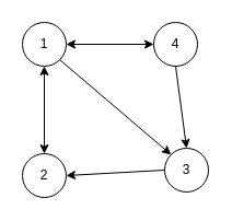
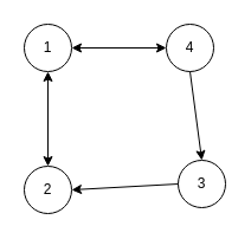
  <mxCell id="0" />
  <mxCell id="1" parent="0" />
  <mxCell id="2" value="1" style="ellipse;whiteSpace=wrap;html=1;aspect=fixed;" vertex="1" parent="1"><mxGeometry x="20" y="20" width="40" height="40" as="geometry" /></mxCell>
  <mxCell id="3" value="4" style="ellipse;whiteSpace=wrap;html=1;aspect=fixed;" vertex="1" parent="1"><mxGeometry x="140" y="20" width="40" height="40" as="geometry" /></mxCell>
  <mxCell id="4" value="3" style="ellipse;whiteSpace=wrap;html=1;aspect=fixed;" vertex="1" parent="1"><mxGeometry x="150" y="135" width="40" height="40" as="geometry" /></mxCell>
  <mxCell id="5" value="2" style="ellipse;whiteSpace=wrap;html=1;aspect=fixed;" vertex="1" parent="1"><mxGeometry x="20" y="140" width="40" height="40" as="geometry" /></mxCell>
  <mxCell id="6" value="" style="endArrow=classic;startArrow=classic;html=1;rounded=0;exitX=1;exitY=0.5;exitDx=0;exitDy=0;entryX=0;entryY=0.5;entryDx=0;entryDy=0;" edge="1" parent="1" source="2" target="3"><mxGeometry width="50" height="50" relative="1" as="geometry"><mxPoint x="290" y="230" as="sourcePoint" /><mxPoint x="340" y="180" as="targetPoint" /></mxGeometry></mxCell>
  <mxCell id="7" value="" style="endArrow=classic;startArrow=classic;html=1;rounded=0;exitX=0.5;exitY=1;exitDx=0;exitDy=0;entryX=0.5;entryY=0;entryDx=0;entryDy=0;" edge="1" parent="1" source="2" target="5"><mxGeometry width="50" height="50" relative="1" as="geometry"><mxPoint x="70" y="50" as="sourcePoint" /><mxPoint x="150" y="50" as="targetPoint" /></mxGeometry></mxCell>
- <mxCell id="8" value="" style="endArrow=classic;html=1;rounded=0;exitX=1;exitY=1;exitDx=0;exitDy=0;entryX=0;entryY=0;entryDx=0;entryDy=0;" edge="1" parent="1" source="2" target="4"><mxGeometry width="50" height="50" relative="1" as="geometry"><mxPoint x="290" y="230" as="sourcePoint" /><mxPoint x="340" y="180" as="targetPoint" /></mxGeometry></mxCell>
  <mxCell id="9" value="" style="endArrow=classic;html=1;rounded=0;exitX=0;exitY=0.5;exitDx=0;exitDy=0;entryX=1;entryY=0.5;entryDx=0;entryDy=0;" edge="1" parent="1" source="4" target="5"><mxGeometry width="50" height="50" relative="1" as="geometry"><mxPoint x="64" y="64" as="sourcePoint" /><mxPoint x="156" y="156" as="targetPoint" /></mxGeometry></mxCell>
  <mxCell id="10" value="" style="endArrow=classic;html=1;rounded=0;exitX=0.5;exitY=1;exitDx=0;exitDy=0;entryX=0.5;entryY=0;entryDx=0;entryDy=0;" edge="1" parent="1" source="3" target="4"><mxGeometry width="50" height="50" relative="1" as="geometry"><mxPoint x="74" y="74" as="sourcePoint" /><mxPoint x="166" y="166" as="targetPoint" /></mxGeometry></mxCell>
